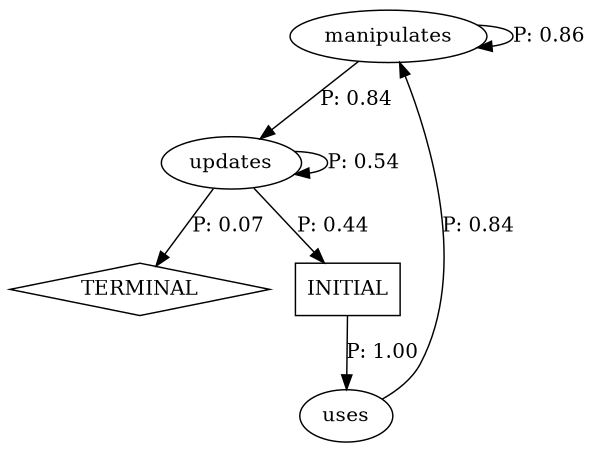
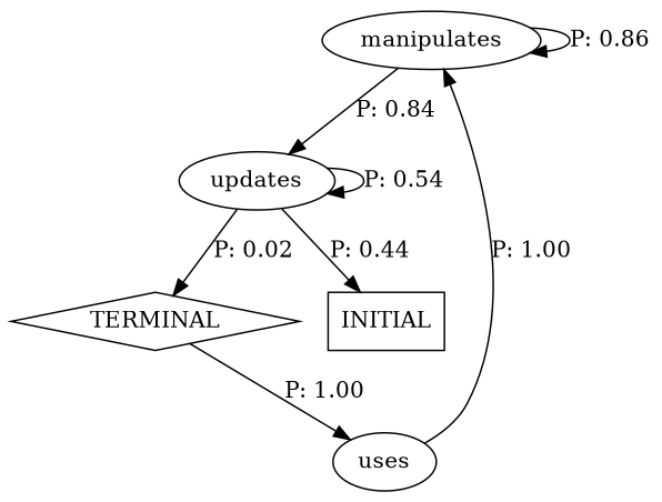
  digraph {
    n1 [label=manipulates]
    n2 [label=updates]
    n3 [label=TERMINAL shape=diamond]
    n4 [label=INITIAL shape=box]
    n5 [label=uses]
    n1 -> n1 [label="P: 0.86"]
    n1 -> n2 [label="P: 0.84"]
    n2 -> n2 [label="P: 0.54"]
-   n2 -> n3 [label="P: 0.07"]
+   n2 -> n3 [label="P: 0.02"]
    n2 -> n4 [label="P: 0.44"]
-   n4 -> n5 [label="P: 1.00"]
-   n5 -> n1 [label="P: 0.84"]
+   n3 -> n5 [label="P: 1.00"]
+   n5 -> n1 [label="P: 1.00"]
  }
